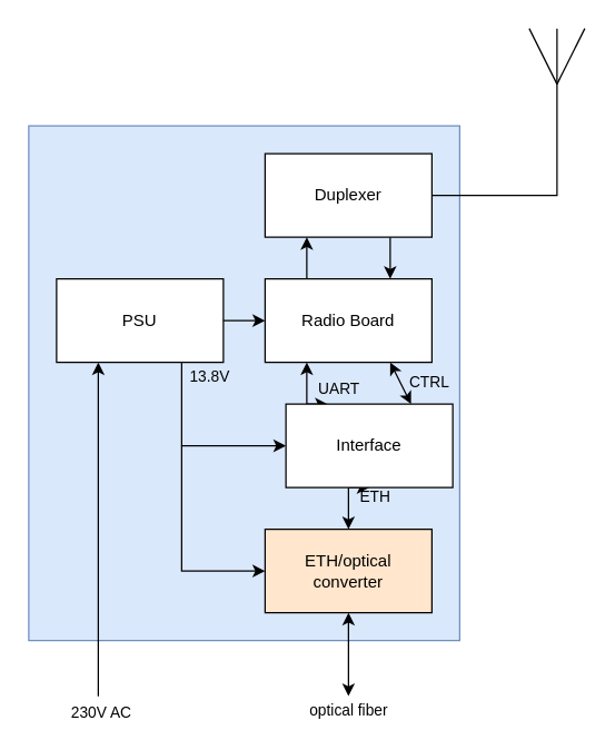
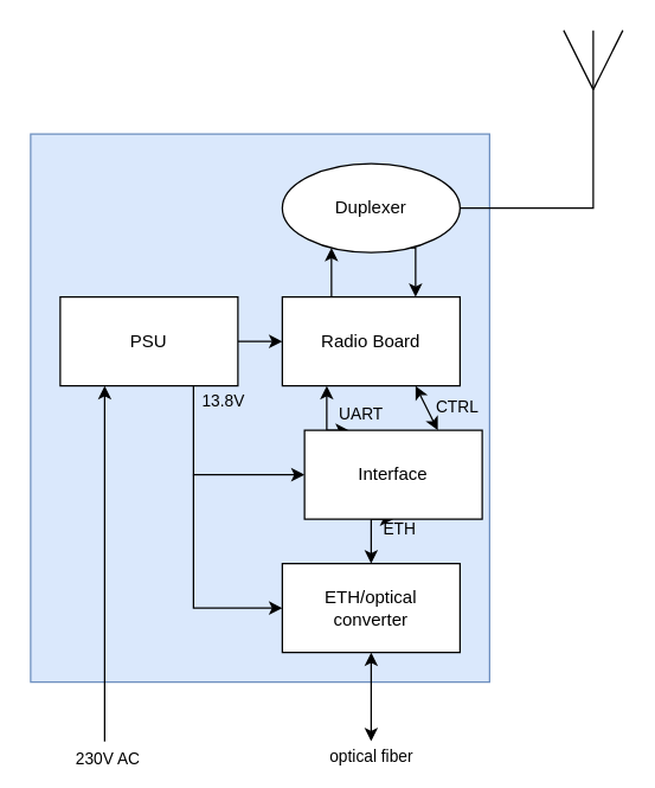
  <mxCell id="0" />
  <mxCell id="1" parent="0" />
  <mxCell id="2" value="" style="rounded=0;whiteSpace=wrap;html=1;fillColor=#dae8fc;strokeColor=#6c8ebf;" parent="1" vertex="1"><mxGeometry x="20" y="90" width="310" height="370" as="geometry" /></mxCell>
  <mxCell id="3" style="edgeStyle=orthogonalEdgeStyle;rounded=0;orthogonalLoop=1;jettySize=auto;html=1;exitX=1;exitY=0.5;exitDx=0;exitDy=0;endArrow=none;endFill=0;" parent="1" source="5" edge="1"><mxGeometry relative="1" as="geometry"><mxPoint x="400" y="60" as="targetPoint" /><Array as="points"><mxPoint x="400" y="140" /></Array></mxGeometry></mxCell>
  <mxCell id="4" style="edgeStyle=orthogonalEdgeStyle;rounded=0;orthogonalLoop=1;jettySize=auto;html=1;exitX=0.75;exitY=1;exitDx=0;exitDy=0;entryX=0.75;entryY=0;entryDx=0;entryDy=0;" parent="1" source="5" target="7" edge="1"><mxGeometry relative="1" as="geometry" /></mxCell>
- <mxCell id="5" value="Duplexer" style="rounded=0;whiteSpace=wrap;html=1;" parent="1" vertex="1"><mxGeometry x="190" y="110" width="120" height="60" as="geometry" /></mxCell>
+ <mxCell id="5" value="Duplexer" style="ellipse;whiteSpace=wrap;html=1;" parent="1" vertex="1"><mxGeometry x="190" y="110" width="120" height="60" as="geometry" /></mxCell>
  <mxCell id="6" style="edgeStyle=orthogonalEdgeStyle;rounded=0;orthogonalLoop=1;jettySize=auto;html=1;exitX=0.25;exitY=0;exitDx=0;exitDy=0;entryX=0.25;entryY=1;entryDx=0;entryDy=0;" parent="1" source="7" target="5" edge="1"><mxGeometry relative="1" as="geometry" /></mxCell>
  <mxCell id="7" value="Radio Board" style="rounded=0;whiteSpace=wrap;html=1;" parent="1" vertex="1"><mxGeometry x="190" y="200" width="120" height="60" as="geometry" /></mxCell>
  <mxCell id="8" style="edgeStyle=orthogonalEdgeStyle;rounded=0;orthogonalLoop=1;jettySize=auto;html=1;exitX=1;exitY=0.5;exitDx=0;exitDy=0;entryX=0;entryY=0.5;entryDx=0;entryDy=0;" parent="1" source="12" target="7" edge="1"><mxGeometry relative="1" as="geometry" /></mxCell>
  <mxCell id="9" style="edgeStyle=orthogonalEdgeStyle;rounded=0;orthogonalLoop=1;jettySize=auto;html=1;exitX=0.75;exitY=1;exitDx=0;exitDy=0;entryX=0;entryY=0.5;entryDx=0;entryDy=0;" parent="1" source="12" target="17" edge="1"><mxGeometry relative="1" as="geometry" /></mxCell>
  <mxCell id="10" style="edgeStyle=orthogonalEdgeStyle;rounded=0;orthogonalLoop=1;jettySize=auto;html=1;exitX=0.25;exitY=1;exitDx=0;exitDy=0;endArrow=none;endFill=0;startArrow=classic;startFill=1;" parent="1" source="12" edge="1"><mxGeometry relative="1" as="geometry"><mxPoint x="70" y="500" as="targetPoint" /></mxGeometry></mxCell>
  <mxCell id="11" value="230V AC" style="edgeLabel;html=1;align=center;verticalAlign=middle;resizable=0;points=[];" parent="10" vertex="1" connectable="0"><mxGeometry x="0.68" y="-1" relative="1" as="geometry"><mxPoint x="2" y="50" as="offset" /></mxGeometry></mxCell>
  <mxCell id="12" value="PSU" style="rounded=0;whiteSpace=wrap;html=1;" parent="1" vertex="1"><mxGeometry x="40" y="200" width="120" height="60" as="geometry" /></mxCell>
  <mxCell id="13" value="" style="edgeStyle=orthogonalEdgeStyle;rounded=0;orthogonalLoop=1;jettySize=auto;html=1;startArrow=classic;startFill=1;entryX=0.25;entryY=1;entryDx=0;entryDy=0;exitX=0.25;exitY=0;exitDx=0;exitDy=0;" parent="1" source="17" target="7" edge="1"><mxGeometry relative="1" as="geometry" /></mxCell>
  <mxCell id="14" value="UART" style="edgeLabel;html=1;align=center;verticalAlign=middle;resizable=0;points=[];labelBackgroundColor=none;" parent="13" vertex="1" connectable="0"><mxGeometry x="0.474" y="2" relative="1" as="geometry"><mxPoint x="24" y="6" as="offset" /></mxGeometry></mxCell>
  <mxCell id="15" style="edgeStyle=orthogonalEdgeStyle;rounded=0;orthogonalLoop=1;jettySize=auto;html=1;exitX=0.5;exitY=1;exitDx=0;exitDy=0;entryX=0.5;entryY=0;entryDx=0;entryDy=0;startArrow=classic;startFill=1;" edge="1" parent="1" source="17" target="24"><mxGeometry relative="1" as="geometry" /></mxCell>
  <mxCell id="16" value="ETH" style="edgeLabel;html=1;align=center;verticalAlign=middle;resizable=0;points=[];fontFamily=Helvetica;fontSize=11;fontColor=default;labelBackgroundColor=none;fillColor=none;gradientColor=none;" vertex="1" connectable="0" parent="15"><mxGeometry x="-0.13" y="1" relative="1" as="geometry"><mxPoint x="17" y="1" as="offset" /></mxGeometry></mxCell>
  <mxCell id="17" value="Interface" style="rounded=0;whiteSpace=wrap;html=1;" parent="1" vertex="1"><mxGeometry x="205" y="290" width="120" height="60" as="geometry" /></mxCell>
  <mxCell id="18" value="" style="group" parent="1" vertex="1" connectable="0"><mxGeometry x="380" y="20" width="40" height="40" as="geometry" /></mxCell>
  <mxCell id="19" value="" style="endArrow=none;html=1;rounded=0;" parent="18" edge="1"><mxGeometry width="50" height="50" relative="1" as="geometry"><mxPoint x="20" y="40" as="sourcePoint" /><mxPoint x="40" as="targetPoint" /></mxGeometry></mxCell>
  <mxCell id="20" value="" style="endArrow=none;html=1;rounded=0;" parent="18" edge="1"><mxGeometry width="50" height="50" relative="1" as="geometry"><mxPoint x="20" y="40" as="sourcePoint" /><mxPoint as="targetPoint" /></mxGeometry></mxCell>
  <mxCell id="21" value="" style="endArrow=none;html=1;rounded=0;" parent="18" edge="1"><mxGeometry width="50" height="50" relative="1" as="geometry"><mxPoint x="20" y="40" as="sourcePoint" /><mxPoint x="20" as="targetPoint" /></mxGeometry></mxCell>
  <mxCell id="22" value="optical fiber" style="edgeLabel;html=1;align=center;verticalAlign=middle;resizable=0;points=[];comic=0;" parent="1" vertex="1" connectable="0"><mxGeometry x="249.999" y="509.996" as="geometry" /></mxCell>
  <mxCell id="23" value="13.8V" style="edgeLabel;html=1;align=center;verticalAlign=middle;resizable=0;points=[];labelBackgroundColor=none;" parent="1" vertex="1" connectable="0"><mxGeometry x="149.999" y="269.996" as="geometry" /></mxCell>
- <mxCell id="24" value="ETH/optical&lt;br&gt;converter" style="rounded=0;whiteSpace=wrap;html=1;fillColor=#ffe6cc;" vertex="1" parent="1"><mxGeometry x="190" y="380" width="120" height="60" as="geometry" /></mxCell>
+ <mxCell id="24" value="ETH/optical&lt;br&gt;converter" style="rounded=0;whiteSpace=wrap;html=1;" vertex="1" parent="1"><mxGeometry x="190" y="380" width="120" height="60" as="geometry" /></mxCell>
  <mxCell id="25" value="" style="endArrow=classic;startArrow=classic;html=1;rounded=0;entryX=0.75;entryY=1;entryDx=0;entryDy=0;exitX=0.75;exitY=0;exitDx=0;exitDy=0;" edge="1" parent="1" source="17" target="7"><mxGeometry width="50" height="50" relative="1" as="geometry"><mxPoint x="210" y="360" as="sourcePoint" /><mxPoint x="260" y="310" as="targetPoint" /></mxGeometry></mxCell>
  <mxCell id="26" value="CTRL" style="edgeLabel;html=1;align=center;verticalAlign=middle;resizable=0;points=[];fillOpacity=100;fontFamily=Helvetica;fontSize=11;fontColor=default;labelBackgroundColor=none;fillColor=none;gradientColor=none;" vertex="1" connectable="0" parent="25"><mxGeometry x="0.086" y="-1" relative="1" as="geometry"><mxPoint x="20" as="offset" /></mxGeometry></mxCell>
  <mxCell id="27" value="" style="endArrow=classic;html=1;rounded=0;entryX=0;entryY=0.5;entryDx=0;entryDy=0;" edge="1" parent="1" target="24"><mxGeometry width="50" height="50" relative="1" as="geometry"><mxPoint x="130" y="320" as="sourcePoint" /><mxPoint x="260" y="310" as="targetPoint" /><Array as="points"><mxPoint x="130" y="410" /></Array></mxGeometry></mxCell>
  <mxCell id="28" value="" style="endArrow=classic;startArrow=classic;html=1;rounded=0;entryX=0.5;entryY=1;entryDx=0;entryDy=0;" edge="1" parent="1" target="24"><mxGeometry width="50" height="50" relative="1" as="geometry"><mxPoint x="250" y="500" as="sourcePoint" /><mxPoint x="230" y="400" as="targetPoint" /></mxGeometry></mxCell>
